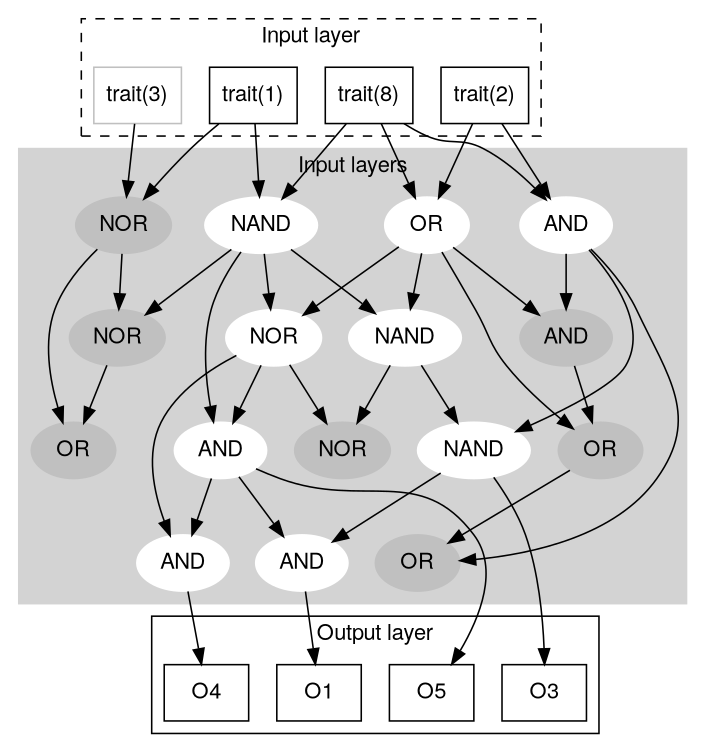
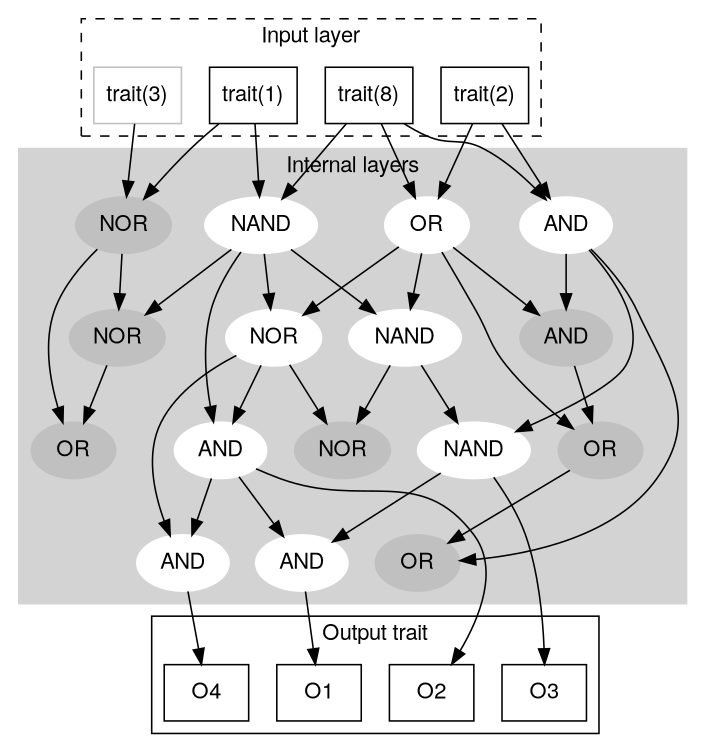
  digraph {
    fontname="Helvetica,Arial,sans-serif"
    node [fontname="Helvetica,Arial,sans-serif" color=white style=filled]
    edge [fontname="Helvetica,Arial,sans-serif"]
    n1 [label="trait(8)" shape=box color="" style=""]
    n2 [color=gray fillcolor=white label="trait(3)" shape=box]
    n3 [label="trait(2)" shape=box color="" style=""]
    n4 [label="trait(1)" shape=box color="" style=""]
    n5 [label=NAND]
    n6 [label=AND]
    n7 [label=OR]
    n8 [color=gray label=NOR]
    n9 [label=NAND]
    n10 [color=gray label=NOR]
    n11 [label=NOR]
    n12 [label=AND]
    n13 [color=gray label=AND]
    n14 [label=NAND]
    n15 [color=gray label=OR]
    n16 [color=gray label=OR]
    n17 [color=gray label=OR]
    n18 [color=gray label=NOR]
    n19 [label=AND]
    n20 [label=AND]
    n21 [label=O3 shape=box color="" style=""]
-   n22 [label=O5 shape=box color="" style=""]
+   n22 [label=O2 shape=box color="" style=""]
    n23 [label=O1 shape=box color="" style=""]
    n24 [label=O4 shape=box color="" style=""]
    subgraph cluster_1 {
      label="Input layer"
      style=dashed
      n1
      n2
      n3
      n4
    }
    subgraph cluster_2 {
      color=lightgrey
-     label="Input layers"
+     label="Internal layers"
      style=filled
      n5
      n6
      n7
      n8
      n9
      n10
      n11
      n12
      n13
      n14
      n15
      n16
      n17
      n18
      n19
      n20
    }
    subgraph cluster_3 {
-     label="Output layer"
+     label="Output trait"
      n21
      n22
      n23
      n24
    }
    n1 -> n5
    n1 -> n6
    n1 -> n7
    n2 -> n8
    n3 -> n6
    n3 -> n7
    n4 -> n5
    n4 -> n8
    n5 -> n9
    n5 -> n10
    n5 -> n11
    n5 -> n12
    n6 -> n13
    n6 -> n14
    n6 -> n15
    n7 -> n9
    n7 -> n11
    n7 -> n13
    n7 -> n16
    n8 -> n10
    n8 -> n17
    n9 -> n14
    n9 -> n18
    n10 -> n17
    n11 -> n12
    n11 -> n18
    n11 -> n19
    n12 -> n19
    n12 -> n20
    n12 -> n22
    n13 -> n16
    n14 -> n20
    n14 -> n21
    n16 -> n15
    n19 -> n24
    n20 -> n23
  }
